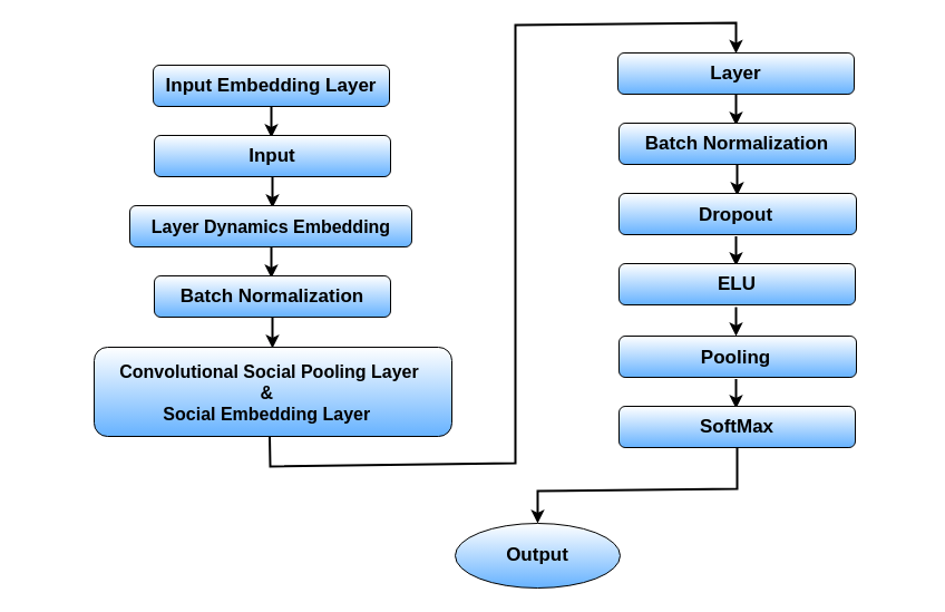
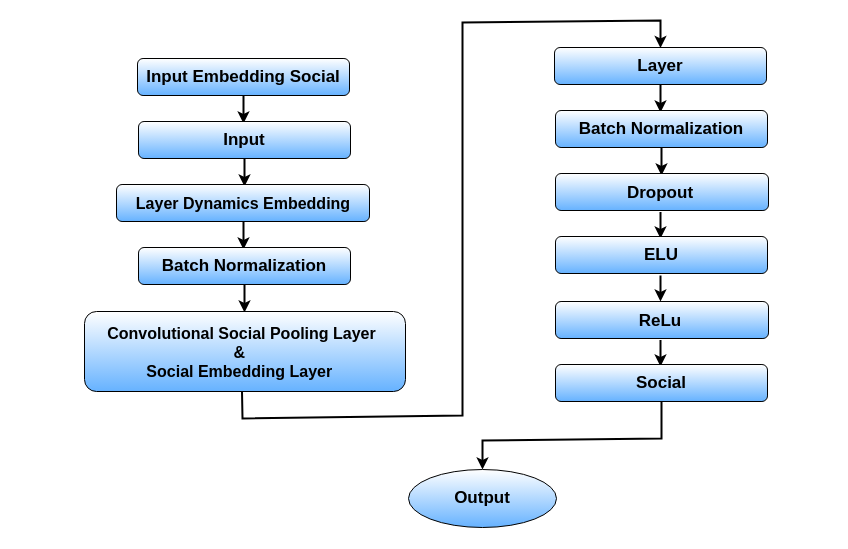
  <mxCell id="0" />
  <mxCell id="1" parent="0" />
  <mxCell id="2" value="" style="rounded=1;whiteSpace=wrap;html=1;gradientColor=#66B2FF;" parent="1" vertex="1"><mxGeometry x="137" y="58" width="212" height="37" as="geometry" /></mxCell>
- <mxCell id="3" value="&lt;b&gt;&lt;font style=&quot;font-size: 17px;&quot;&gt;Input Embedding Layer&lt;/font&gt;&lt;/b&gt;" style="text;html=1;align=center;verticalAlign=middle;whiteSpace=wrap;rounded=0;" parent="1" vertex="1"><mxGeometry x="83" y="58.5" width="320" height="37" as="geometry" /></mxCell>
+ <mxCell id="3" value="&lt;b&gt;&lt;font style=&quot;font-size: 17px;&quot;&gt;Input Embedding Social&lt;/font&gt;&lt;/b&gt;" style="text;html=1;align=center;verticalAlign=middle;whiteSpace=wrap;rounded=0;" parent="1" vertex="1"><mxGeometry x="83" y="58.5" width="320" height="37" as="geometry" /></mxCell>
  <mxCell id="4" value="" style="endArrow=classic;html=1;rounded=0;strokeWidth=2;exitX=0.5;exitY=1;exitDx=0;exitDy=0;" parent="1" source="3" edge="1"><mxGeometry width="50" height="50" relative="1" as="geometry"><mxPoint x="241" y="109" as="sourcePoint" /><mxPoint x="243" y="123" as="targetPoint" /></mxGeometry></mxCell>
  <mxCell id="5" value="" style="rounded=1;whiteSpace=wrap;html=1;gradientColor=#66B2FF;" vertex="1" parent="1"><mxGeometry x="138" y="121" width="212" height="37" as="geometry" /></mxCell>
  <mxCell id="6" value="&lt;b&gt;&lt;font style=&quot;font-size: 17px;&quot;&gt;Input&lt;/font&gt;&lt;/b&gt;" style="text;html=1;align=center;verticalAlign=middle;whiteSpace=wrap;rounded=0;" vertex="1" parent="1"><mxGeometry x="84" y="121.5" width="320" height="37" as="geometry" /></mxCell>
  <mxCell id="7" value="" style="endArrow=classic;html=1;rounded=0;strokeWidth=2;exitX=0.5;exitY=1;exitDx=0;exitDy=0;" edge="1" source="6" parent="1"><mxGeometry width="50" height="50" relative="1" as="geometry"><mxPoint x="242" y="172" as="sourcePoint" /><mxPoint x="244" y="186" as="targetPoint" /></mxGeometry></mxCell>
  <mxCell id="8" value="" style="rounded=1;whiteSpace=wrap;html=1;gradientColor=#66B2FF;" vertex="1" parent="1"><mxGeometry x="116" y="184" width="253" height="37" as="geometry" /></mxCell>
  <mxCell id="9" value="&lt;b&gt;&lt;font style=&quot;font-size: 16px;&quot;&gt;Layer Dynamics Embedding&lt;/font&gt;&lt;/b&gt;" style="text;html=1;align=center;verticalAlign=middle;whiteSpace=wrap;rounded=0;" vertex="1" parent="1"><mxGeometry x="83" y="184.5" width="320" height="37" as="geometry" /></mxCell>
  <mxCell id="10" value="" style="endArrow=classic;html=1;rounded=0;strokeWidth=2;exitX=0.5;exitY=1;exitDx=0;exitDy=0;" edge="1" source="9" parent="1"><mxGeometry width="50" height="50" relative="1" as="geometry"><mxPoint x="241" y="235" as="sourcePoint" /><mxPoint x="243" y="249" as="targetPoint" /></mxGeometry></mxCell>
  <mxCell id="11" value="" style="rounded=1;whiteSpace=wrap;html=1;gradientColor=#66B2FF;" vertex="1" parent="1"><mxGeometry x="138" y="247" width="212" height="37" as="geometry" /></mxCell>
  <mxCell id="12" value="&lt;b style=&quot;font-size: 17px;&quot;&gt;Batch Normalization&lt;/b&gt;" style="text;html=1;align=center;verticalAlign=middle;whiteSpace=wrap;rounded=0;" vertex="1" parent="1"><mxGeometry x="84" y="247.5" width="320" height="37" as="geometry" /></mxCell>
  <mxCell id="13" value="" style="endArrow=classic;html=1;rounded=0;strokeWidth=2;exitX=0.5;exitY=1;exitDx=0;exitDy=0;" edge="1" source="12" parent="1"><mxGeometry width="50" height="50" relative="1" as="geometry"><mxPoint x="242" y="298" as="sourcePoint" /><mxPoint x="244" y="312" as="targetPoint" /></mxGeometry></mxCell>
  <mxCell id="14" value="" style="rounded=1;whiteSpace=wrap;html=1;gradientColor=#66B2FF;" vertex="1" parent="1"><mxGeometry x="84" y="311" width="321" height="80" as="geometry" /></mxCell>
  <mxCell id="15" value="&lt;b style=&quot;font-size: 16px;&quot;&gt;&lt;font style=&quot;font-size: 16px;&quot;&gt;Convolutional Social Pooling Layer&lt;/font&gt;&lt;/b&gt;&lt;div&gt;&lt;b style=&quot;font-size: 16px;&quot;&gt;&lt;font style=&quot;font-size: 16px;&quot;&gt;&amp;amp;&amp;nbsp;&lt;/font&gt;&lt;/b&gt;&lt;div style=&quot;font-size: 16px;&quot;&gt;&lt;b style=&quot;&quot;&gt;&lt;font style=&quot;font-size: 16px;&quot;&gt;Social Embedding Layer&amp;nbsp;&lt;/font&gt;&lt;/b&gt;&lt;/div&gt;&lt;/div&gt;" style="text;html=1;align=center;verticalAlign=middle;whiteSpace=wrap;rounded=0;" vertex="1" parent="1"><mxGeometry x="78" y="312.5" width="327" height="78.5" as="geometry" /></mxCell>
  <mxCell id="16" value="" style="rounded=1;whiteSpace=wrap;html=1;gradientColor=#66B2FF;" vertex="1" parent="1"><mxGeometry x="554" y="47" width="212" height="37" as="geometry" /></mxCell>
  <mxCell id="17" value="&lt;b&gt;&lt;font style=&quot;font-size: 17px;&quot;&gt;Layer&lt;/font&gt;&lt;/b&gt;" style="text;html=1;align=center;verticalAlign=middle;whiteSpace=wrap;rounded=0;" vertex="1" parent="1"><mxGeometry x="500" y="47.5" width="320" height="37" as="geometry" /></mxCell>
  <mxCell id="18" value="" style="endArrow=classic;html=1;rounded=0;strokeWidth=2;exitX=0.5;exitY=1;exitDx=0;exitDy=0;" edge="1" source="17" parent="1"><mxGeometry width="50" height="50" relative="1" as="geometry"><mxPoint x="658" y="98" as="sourcePoint" /><mxPoint x="660" y="112" as="targetPoint" /></mxGeometry></mxCell>
  <mxCell id="19" value="" style="rounded=1;whiteSpace=wrap;html=1;gradientColor=#66B2FF;" vertex="1" parent="1"><mxGeometry x="555" y="110" width="212" height="37" as="geometry" /></mxCell>
  <mxCell id="20" value="&lt;b style=&quot;font-size: 17px;&quot;&gt;Batch Normalization&lt;/b&gt;" style="text;html=1;align=center;verticalAlign=middle;whiteSpace=wrap;rounded=0;" vertex="1" parent="1"><mxGeometry x="501" y="110.5" width="320" height="37" as="geometry" /></mxCell>
  <mxCell id="21" value="" style="endArrow=classic;html=1;rounded=0;strokeWidth=2;exitX=0.5;exitY=1;exitDx=0;exitDy=0;" edge="1" source="20" parent="1"><mxGeometry width="50" height="50" relative="1" as="geometry"><mxPoint x="659" y="161" as="sourcePoint" /><mxPoint x="661" y="175" as="targetPoint" /></mxGeometry></mxCell>
  <mxCell id="22" value="" style="rounded=1;whiteSpace=wrap;html=1;gradientColor=#66B2FF;" vertex="1" parent="1"><mxGeometry x="555" y="173" width="213" height="37" as="geometry" /></mxCell>
  <mxCell id="23" value="&lt;b&gt;&lt;font style=&quot;font-size: 17px;&quot;&gt;Dropout&lt;/font&gt;&lt;/b&gt;" style="text;html=1;align=center;verticalAlign=middle;whiteSpace=wrap;rounded=0;" vertex="1" parent="1"><mxGeometry x="500" y="174.5" width="320" height="37" as="geometry" /></mxCell>
  <mxCell id="24" value="" style="endArrow=classic;html=1;rounded=0;strokeWidth=2;exitX=0.5;exitY=1;exitDx=0;exitDy=0;" edge="1" source="23" parent="1"><mxGeometry width="50" height="50" relative="1" as="geometry"><mxPoint x="658" y="224" as="sourcePoint" /><mxPoint x="660" y="238" as="targetPoint" /></mxGeometry></mxCell>
  <mxCell id="25" value="" style="rounded=1;whiteSpace=wrap;html=1;gradientColor=#66B2FF;" vertex="1" parent="1"><mxGeometry x="555" y="236" width="212" height="37" as="geometry" /></mxCell>
  <mxCell id="26" value="&lt;b style=&quot;font-size: 17px;&quot;&gt;ELU&lt;/b&gt;" style="text;html=1;align=center;verticalAlign=middle;whiteSpace=wrap;rounded=0;" vertex="1" parent="1"><mxGeometry x="501" y="236.5" width="320" height="37" as="geometry" /></mxCell>
  <mxCell id="27" value="" style="rounded=1;whiteSpace=wrap;html=1;gradientColor=#66B2FF;" vertex="1" parent="1"><mxGeometry x="555" y="301" width="213" height="37" as="geometry" /></mxCell>
- <mxCell id="28" value="&lt;b&gt;&lt;font style=&quot;font-size: 17px;&quot;&gt;Pooling&lt;/font&gt;&lt;/b&gt;" style="text;html=1;align=center;verticalAlign=middle;whiteSpace=wrap;rounded=0;" vertex="1" parent="1"><mxGeometry x="500" y="302.5" width="320" height="37" as="geometry" /></mxCell>
+ <mxCell id="28" value="&lt;b&gt;&lt;font style=&quot;font-size: 17px;&quot;&gt;ReLu&lt;/font&gt;&lt;/b&gt;" style="text;html=1;align=center;verticalAlign=middle;whiteSpace=wrap;rounded=0;" vertex="1" parent="1"><mxGeometry x="500" y="302.5" width="320" height="37" as="geometry" /></mxCell>
  <mxCell id="29" value="" style="endArrow=classic;html=1;rounded=0;strokeWidth=2;exitX=0.5;exitY=1;exitDx=0;exitDy=0;" edge="1" source="28" parent="1"><mxGeometry width="50" height="50" relative="1" as="geometry"><mxPoint x="658" y="352" as="sourcePoint" /><mxPoint x="660" y="366" as="targetPoint" /></mxGeometry></mxCell>
  <mxCell id="30" value="" style="rounded=1;whiteSpace=wrap;html=1;gradientColor=#66B2FF;" vertex="1" parent="1"><mxGeometry x="555" y="364" width="212" height="37" as="geometry" /></mxCell>
- <mxCell id="31" value="&lt;b style=&quot;font-size: 17px;&quot;&gt;SoftMax&lt;/b&gt;" style="text;html=1;align=center;verticalAlign=middle;whiteSpace=wrap;rounded=0;" vertex="1" parent="1"><mxGeometry x="501" y="364.5" width="320" height="37" as="geometry" /></mxCell>
+ <mxCell id="31" value="&lt;b style=&quot;font-size: 17px;&quot;&gt;Social&lt;/b&gt;" style="text;html=1;align=center;verticalAlign=middle;whiteSpace=wrap;rounded=0;" vertex="1" parent="1"><mxGeometry x="501" y="364.5" width="320" height="37" as="geometry" /></mxCell>
  <mxCell id="32" value="" style="endArrow=classic;html=1;rounded=0;strokeWidth=2;exitX=0.5;exitY=1;exitDx=0;exitDy=0;" edge="1" parent="1"><mxGeometry width="50" height="50" relative="1" as="geometry"><mxPoint x="660" y="275" as="sourcePoint" /><mxPoint x="660" y="301" as="targetPoint" /></mxGeometry></mxCell>
  <mxCell id="33" value="" style="ellipse;whiteSpace=wrap;html=1;gradientColor=#66B2FF;" vertex="1" parent="1"><mxGeometry x="408" y="469" width="148" height="58" as="geometry" /></mxCell>
  <mxCell id="34" value="" style="endArrow=classic;html=1;rounded=0;exitX=0.5;exitY=1;exitDx=0;exitDy=0;strokeWidth=2;entryX=0.5;entryY=0;entryDx=0;entryDy=0;" edge="1" parent="1" source="15" target="17"><mxGeometry width="50" height="50" relative="1" as="geometry"><mxPoint x="444" y="415" as="sourcePoint" /><mxPoint x="494" y="365" as="targetPoint" /><Array as="points"><mxPoint x="242" y="418" /><mxPoint x="462" y="415" /><mxPoint x="462" y="22" /><mxPoint x="660" y="20" /></Array></mxGeometry></mxCell>
  <mxCell id="35" value="&lt;b style=&quot;font-size: 17px;&quot;&gt;Output&lt;/b&gt;" style="text;html=1;align=center;verticalAlign=middle;whiteSpace=wrap;rounded=0;" vertex="1" parent="1"><mxGeometry x="322" y="479.5" width="320" height="37" as="geometry" /></mxCell>
  <mxCell id="36" value="" style="endArrow=classic;html=1;rounded=0;exitX=0.5;exitY=1;exitDx=0;exitDy=0;entryX=0.5;entryY=0;entryDx=0;entryDy=0;strokeWidth=2;" edge="1" parent="1" source="31" target="33"><mxGeometry width="50" height="50" relative="1" as="geometry"><mxPoint x="444" y="515" as="sourcePoint" /><mxPoint x="494" y="465" as="targetPoint" /><Array as="points"><mxPoint x="661" y="438" /><mxPoint x="482" y="440" /></Array></mxGeometry></mxCell>
  <mxCell id="37" value="" style="rounded=0;whiteSpace=wrap;html=1;fillColor=none;strokeColor=none;" vertex="1" parent="1"><mxGeometry x="20" y="187.5" width="63" height="60" as="geometry" /></mxCell>
  <mxCell id="38" value="" style="rounded=0;whiteSpace=wrap;html=1;strokeColor=none;fillColor=none;" vertex="1" parent="1"><mxGeometry x="790" y="221.5" width="36" height="60" as="geometry" /></mxCell>
